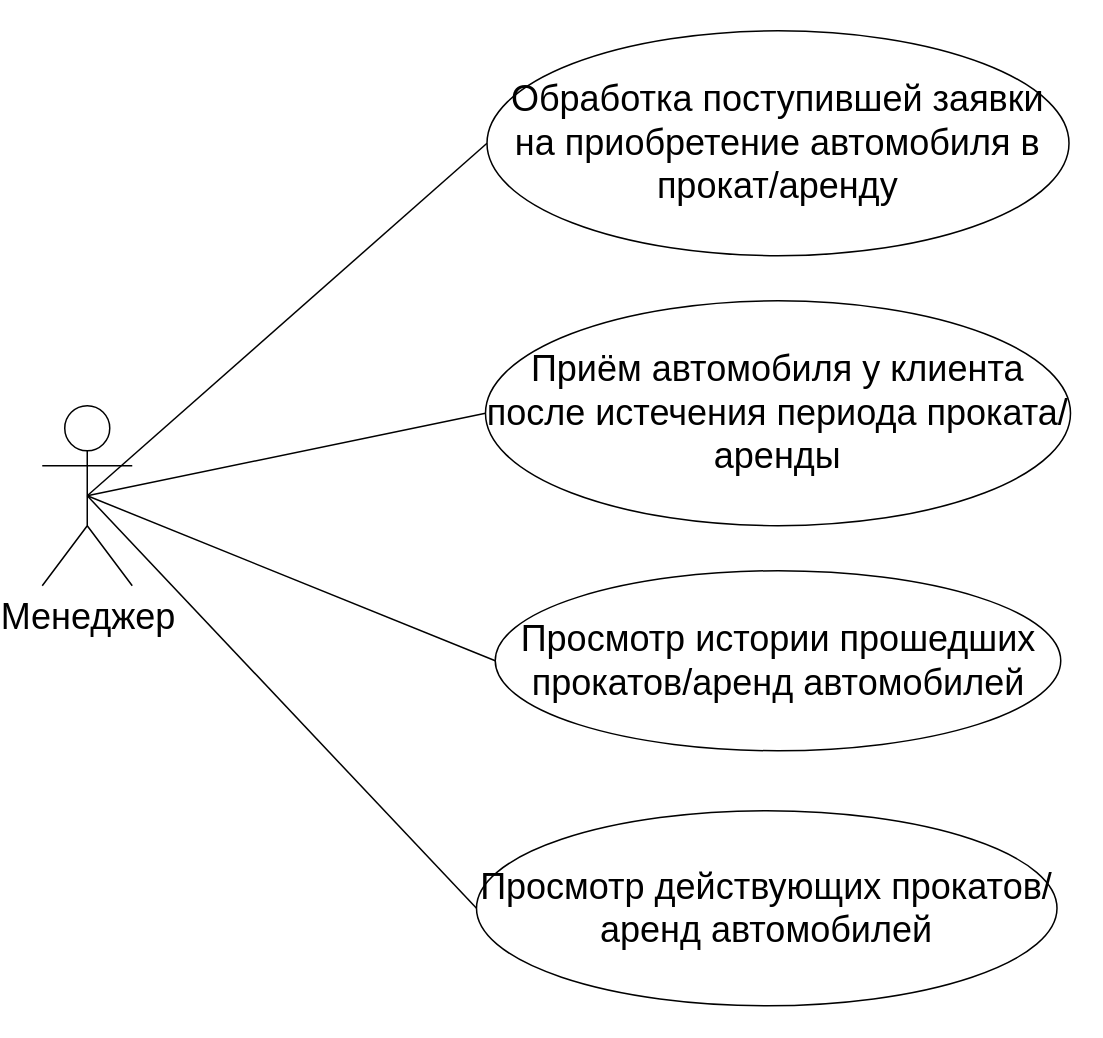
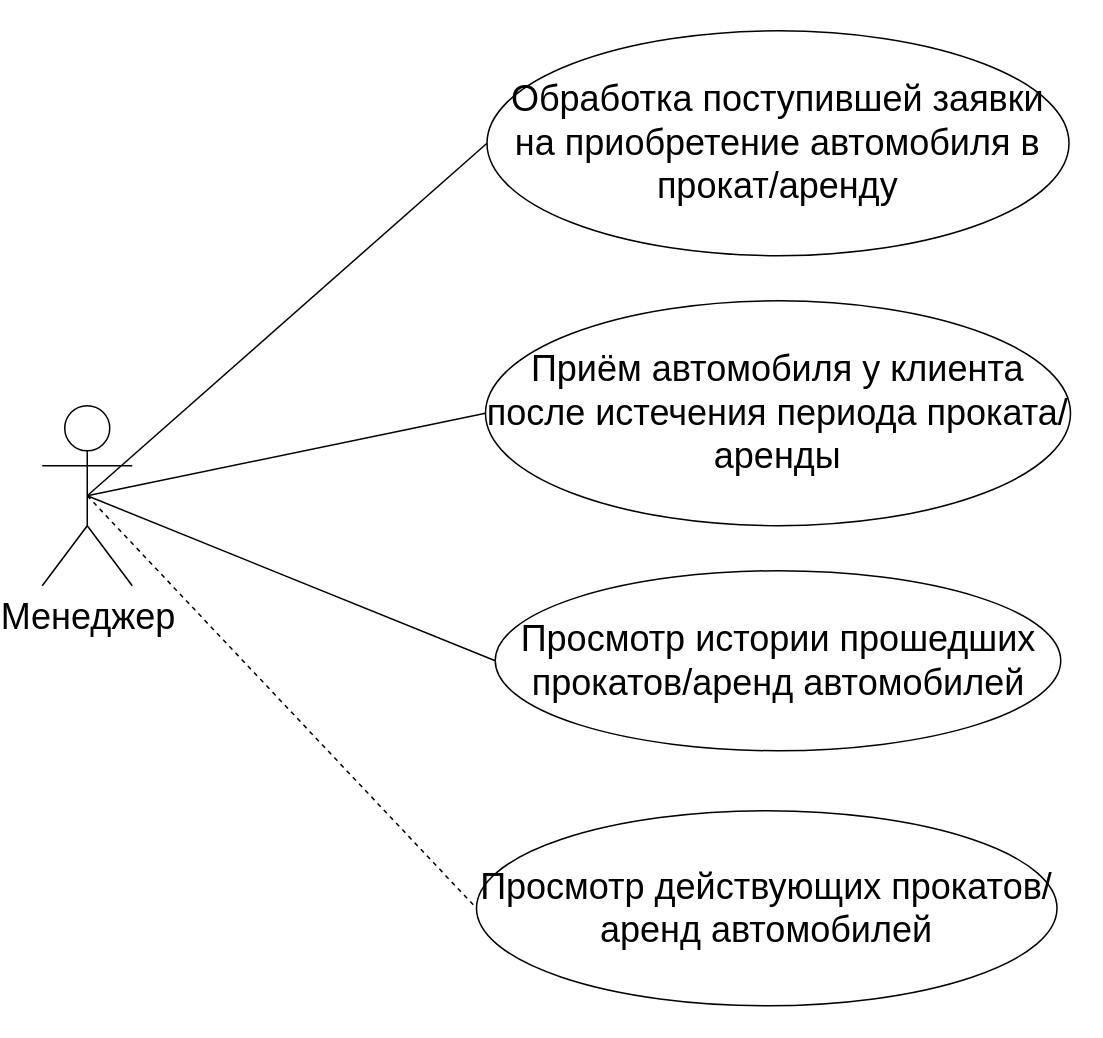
  <mxCell id="0" />
  <mxCell id="1" parent="0" />
  <mxCell id="2" value="&lt;font style=&quot;font-size: 24px&quot;&gt;Менеджер&lt;/font&gt;" style="shape=umlActor;verticalLabelPosition=bottom;labelBackgroundColor=#ffffff;verticalAlign=top;html=1;outlineConnect=0;" parent="1" vertex="1"><mxGeometry x="20.5" y="270" width="60" height="120" as="geometry" /></mxCell>
  <mxCell id="3" value="&lt;font style=&quot;font-size: 24px&quot;&gt;Обработка поступившей заявки на приобретение автомобиля в прокат/аренду&lt;/font&gt;" style="ellipse;whiteSpace=wrap;html=1;" parent="1" vertex="1"><mxGeometry x="317" y="20" width="388" height="150" as="geometry" /></mxCell>
  <mxCell id="4" value="&lt;font style=&quot;font-size: 24px&quot;&gt;Просмотр действующих прокатов/аренд автомобилей&lt;/font&gt;" style="ellipse;whiteSpace=wrap;html=1;" parent="1" vertex="1"><mxGeometry x="310" y="540" width="387" height="130" as="geometry" /></mxCell>
  <mxCell id="5" value="&lt;font style=&quot;font-size: 24px&quot;&gt;Приём автомобиля у клиента после истечения периода проката/аренды&lt;/font&gt;" style="ellipse;whiteSpace=wrap;html=1;" parent="1" vertex="1"><mxGeometry x="316" y="200" width="390" height="150" as="geometry" /></mxCell>
  <mxCell id="6" value="&lt;font style=&quot;font-size: 24px&quot;&gt;Просмотр истории прошедших прокатов/аренд автомобилей&lt;/font&gt;" style="ellipse;whiteSpace=wrap;html=1;" parent="1" vertex="1"><mxGeometry x="322.5" y="380" width="377" height="120" as="geometry" /></mxCell>
  <mxCell id="7" value="" style="endArrow=none;html=1;entryX=0;entryY=0.5;entryDx=0;entryDy=0;exitX=0.5;exitY=0.5;exitDx=0;exitDy=0;exitPerimeter=0;" parent="1" source="2" target="3" edge="1"><mxGeometry width="50" height="50" relative="1" as="geometry"><mxPoint x="106" y="540" as="sourcePoint" /><mxPoint x="156" y="490" as="targetPoint" /></mxGeometry></mxCell>
  <mxCell id="8" value="" style="endArrow=none;html=1;entryX=0;entryY=0.5;entryDx=0;entryDy=0;exitX=0.5;exitY=0.5;exitDx=0;exitDy=0;exitPerimeter=0;" parent="1" source="2" target="5" edge="1"><mxGeometry width="50" height="50" relative="1" as="geometry"><mxPoint x="106" y="540" as="sourcePoint" /><mxPoint x="156" y="490" as="targetPoint" /></mxGeometry></mxCell>
  <mxCell id="9" value="" style="endArrow=none;html=1;entryX=0;entryY=0.5;entryDx=0;entryDy=0;exitX=0.5;exitY=0.5;exitDx=0;exitDy=0;exitPerimeter=0;" parent="1" source="2" target="6" edge="1"><mxGeometry width="50" height="50" relative="1" as="geometry"><mxPoint x="126" y="590" as="sourcePoint" /><mxPoint x="176" y="540" as="targetPoint" /></mxGeometry></mxCell>
- <mxCell id="10" value="" style="endArrow=none;html=1;entryX=0;entryY=0.5;entryDx=0;entryDy=0;exitX=0.5;exitY=0.5;exitDx=0;exitDy=0;exitPerimeter=0;" parent="1" source="2" target="4" edge="1"><mxGeometry width="50" height="50" relative="1" as="geometry"><mxPoint x="96" y="610" as="sourcePoint" /><mxPoint x="146" y="560" as="targetPoint" /></mxGeometry></mxCell>
+ <mxCell id="10" value="" style="endArrow=none;html=1;entryX=0;entryY=0.5;entryDx=0;entryDy=0;exitX=0.5;exitY=0.5;exitDx=0;exitDy=0;exitPerimeter=0;dashed=1;" parent="1" source="2" target="4" edge="1"><mxGeometry width="50" height="50" relative="1" as="geometry"><mxPoint x="96" y="610" as="sourcePoint" /><mxPoint x="146" y="560" as="targetPoint" /></mxGeometry></mxCell>
